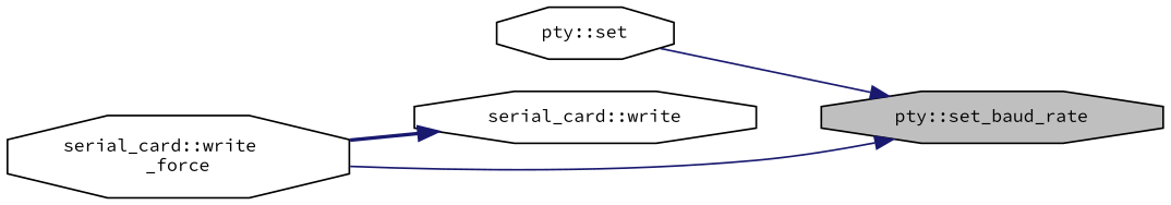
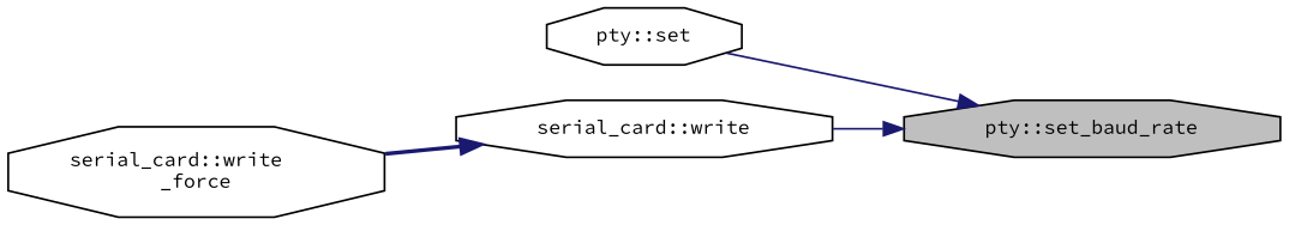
  digraph {
    fontname="Source Code Pro"
    rankdir=RL
    node [color=black fillcolor=white fontname="Source Code Pro" fontsize=10 shape=octagon style=filled]
    edge [color=midnightblue dir=back fontname="Source Code Pro" fontsize=10 labelfontname=Helvetica labelfontsize=10 style=solid]
    n1 [fillcolor=grey75 fontcolor=black height=0.2 label="pty::set_baud_rate" width=0.4]
    n2 [height=0.2 label="pty::set" width=0.4]
    n3 [height=0.2 label="serial_card::write" width=0.4]
    n4 [height=0.2 label="serial_card::write\l_force" width=0.4]
    n1 -> n2
-   n1 -> n4
+   n1 -> n3
    n3 -> n4 [style=bold]
  }
